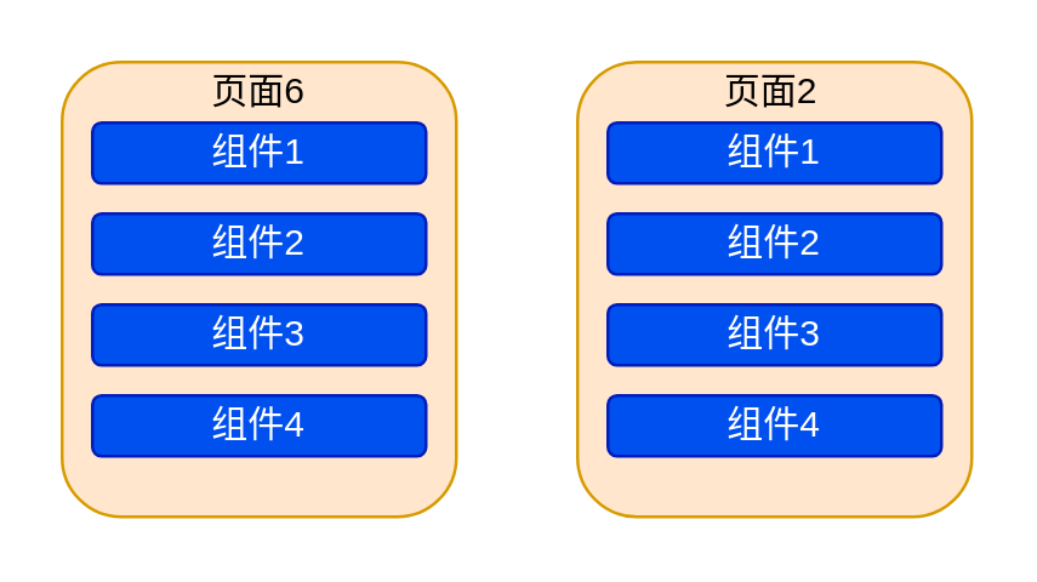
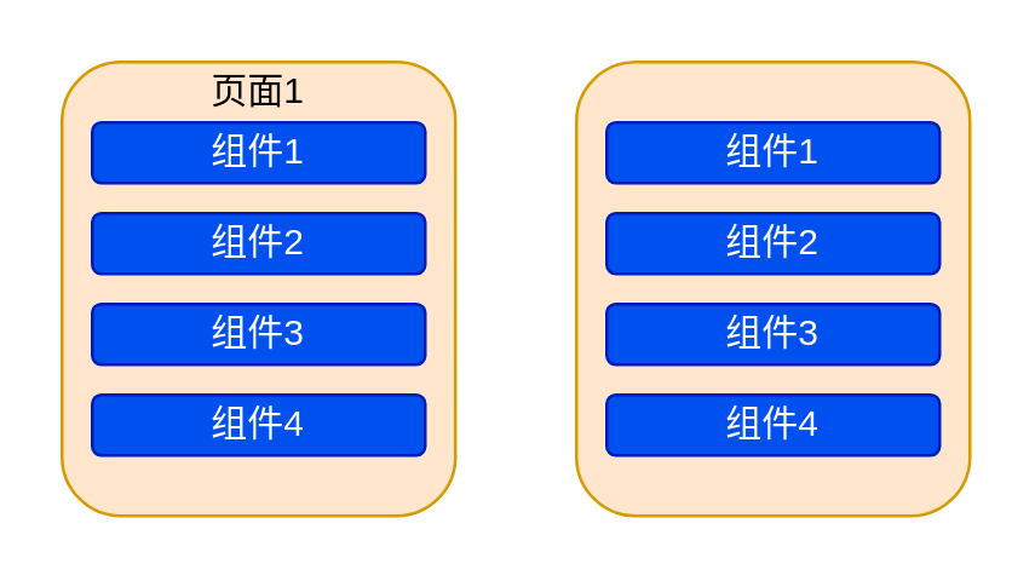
  <mxCell id="0" />
  <mxCell id="1" parent="0" />
  <mxCell id="2" value="" style="rounded=1;whiteSpace=wrap;html=1;fillColor=#ffe6cc;strokeColor=#d79b00;" vertex="1" parent="1"><mxGeometry x="20" y="20" width="130" height="150" as="geometry" /></mxCell>
  <mxCell id="3" value="组件1" style="rounded=1;whiteSpace=wrap;html=1;fillColor=#0050ef;strokeColor=#001DBC;fontColor=#ffffff;" vertex="1" parent="1"><mxGeometry x="30" y="40" width="110" height="20" as="geometry" /></mxCell>
  <mxCell id="4" value="&lt;span&gt;组件2&lt;/span&gt;" style="rounded=1;whiteSpace=wrap;html=1;fillColor=#0050ef;strokeColor=#001DBC;fontColor=#ffffff;" vertex="1" parent="1"><mxGeometry x="30" y="70" width="110" height="20" as="geometry" /></mxCell>
  <mxCell id="5" value="&lt;span&gt;组件4&lt;/span&gt;" style="rounded=1;whiteSpace=wrap;html=1;fillColor=#0050ef;strokeColor=#001DBC;fontColor=#ffffff;" vertex="1" parent="1"><mxGeometry x="30" y="130" width="110" height="20" as="geometry" /></mxCell>
  <mxCell id="6" value="&lt;span&gt;组件3&lt;/span&gt;" style="rounded=1;whiteSpace=wrap;html=1;fillColor=#0050ef;strokeColor=#001DBC;fontColor=#ffffff;" vertex="1" parent="1"><mxGeometry x="30" y="100" width="110" height="20" as="geometry" /></mxCell>
- <mxCell id="7" value="页面6" style="text;html=1;strokeColor=none;fillColor=none;align=center;verticalAlign=middle;whiteSpace=wrap;rounded=0;" vertex="1" parent="1"><mxGeometry x="65" y="20" width="40" height="20" as="geometry" /></mxCell>
+ <mxCell id="7" value="页面1" style="text;html=1;strokeColor=none;fillColor=none;align=center;verticalAlign=middle;whiteSpace=wrap;rounded=0;" vertex="1" parent="1"><mxGeometry x="65" y="20" width="40" height="20" as="geometry" /></mxCell>
  <mxCell id="8" value="" style="rounded=1;whiteSpace=wrap;html=1;fillColor=#ffe6cc;strokeColor=#d79b00;" vertex="1" parent="1"><mxGeometry x="190" y="20" width="130" height="150" as="geometry" /></mxCell>
  <mxCell id="9" value="组件1" style="rounded=1;whiteSpace=wrap;html=1;fillColor=#0050ef;strokeColor=#001DBC;fontColor=#ffffff;" vertex="1" parent="1"><mxGeometry x="200" y="40" width="110" height="20" as="geometry" /></mxCell>
  <mxCell id="10" value="&lt;span&gt;组件2&lt;/span&gt;" style="rounded=1;whiteSpace=wrap;html=1;fillColor=#0050ef;strokeColor=#001DBC;fontColor=#ffffff;" vertex="1" parent="1"><mxGeometry x="200" y="70" width="110" height="20" as="geometry" /></mxCell>
  <mxCell id="11" value="&lt;span&gt;组件4&lt;/span&gt;" style="rounded=1;whiteSpace=wrap;html=1;fillColor=#0050ef;strokeColor=#001DBC;fontColor=#ffffff;" vertex="1" parent="1"><mxGeometry x="200" y="130" width="110" height="20" as="geometry" /></mxCell>
  <mxCell id="12" value="&lt;span&gt;组件3&lt;/span&gt;" style="rounded=1;whiteSpace=wrap;html=1;fillColor=#0050ef;strokeColor=#001DBC;fontColor=#ffffff;" vertex="1" parent="1"><mxGeometry x="200" y="100" width="110" height="20" as="geometry" /></mxCell>
- <mxCell id="13" value="页面2" style="text;html=1;strokeColor=none;fillColor=none;align=center;verticalAlign=middle;whiteSpace=wrap;rounded=0;" vertex="1" parent="1"><mxGeometry x="234" y="20" width="40" height="20" as="geometry" /></mxCell>
